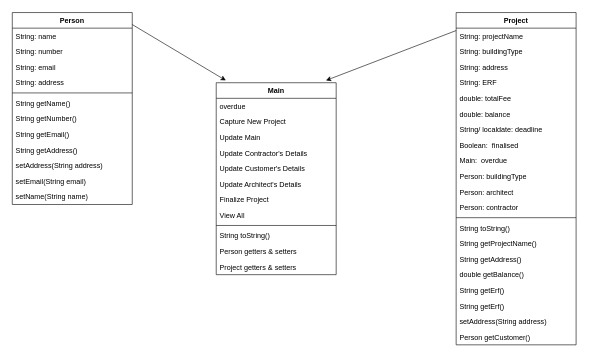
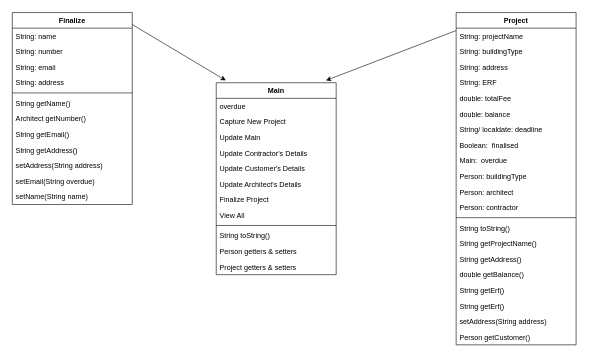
  <mxCell id="0" />
  <mxCell id="1" parent="0" />
  <mxCell id="2" value="Project" style="swimlane;fontStyle=1;align=center;verticalAlign=top;childLayout=stackLayout;horizontal=1;startSize=26;horizontalStack=0;resizeParent=1;resizeParentMax=0;resizeLast=0;collapsible=1;marginBottom=0;" vertex="1" parent="1"><mxGeometry x="760" y="20" width="200" height="554" as="geometry" /></mxCell>
  <mxCell id="3" value="String: projectName" style="text;strokeColor=none;fillColor=none;align=left;verticalAlign=top;spacingLeft=4;spacingRight=4;overflow=hidden;rotatable=0;points=[[0,0.5],[1,0.5]];portConstraint=eastwest;" vertex="1" parent="2"><mxGeometry y="26" width="200" height="26" as="geometry" /></mxCell>
  <mxCell id="4" value="String: buildingType" style="text;strokeColor=none;fillColor=none;align=left;verticalAlign=top;spacingLeft=4;spacingRight=4;overflow=hidden;rotatable=0;points=[[0,0.5],[1,0.5]];portConstraint=eastwest;" vertex="1" parent="2"><mxGeometry y="52" width="200" height="26" as="geometry" /></mxCell>
  <mxCell id="5" value="String: address" style="text;strokeColor=none;fillColor=none;align=left;verticalAlign=top;spacingLeft=4;spacingRight=4;overflow=hidden;rotatable=0;points=[[0,0.5],[1,0.5]];portConstraint=eastwest;" vertex="1" parent="2"><mxGeometry y="78" width="200" height="26" as="geometry" /></mxCell>
  <mxCell id="6" value="String: ERF" style="text;strokeColor=none;fillColor=none;align=left;verticalAlign=top;spacingLeft=4;spacingRight=4;overflow=hidden;rotatable=0;points=[[0,0.5],[1,0.5]];portConstraint=eastwest;" vertex="1" parent="2"><mxGeometry y="104" width="200" height="26" as="geometry" /></mxCell>
  <mxCell id="7" value="double: totalFee" style="text;strokeColor=none;fillColor=none;align=left;verticalAlign=top;spacingLeft=4;spacingRight=4;overflow=hidden;rotatable=0;points=[[0,0.5],[1,0.5]];portConstraint=eastwest;" vertex="1" parent="2"><mxGeometry y="130" width="200" height="26" as="geometry" /></mxCell>
  <mxCell id="8" value="double: balance" style="text;strokeColor=none;fillColor=none;align=left;verticalAlign=top;spacingLeft=4;spacingRight=4;overflow=hidden;rotatable=0;points=[[0,0.5],[1,0.5]];portConstraint=eastwest;" vertex="1" parent="2"><mxGeometry y="156" width="200" height="26" as="geometry" /></mxCell>
  <mxCell id="9" value="String/ localdate: deadline" style="text;strokeColor=none;fillColor=none;align=left;verticalAlign=top;spacingLeft=4;spacingRight=4;overflow=hidden;rotatable=0;points=[[0,0.5],[1,0.5]];portConstraint=eastwest;" vertex="1" parent="2"><mxGeometry y="182" width="200" height="26" as="geometry" /></mxCell>
  <mxCell id="10" value="Boolean:  finalised" style="text;strokeColor=none;fillColor=none;align=left;verticalAlign=top;spacingLeft=4;spacingRight=4;overflow=hidden;rotatable=0;points=[[0,0.5],[1,0.5]];portConstraint=eastwest;" vertex="1" parent="2"><mxGeometry y="208" width="200" height="26" as="geometry" /></mxCell>
  <mxCell id="11" value="Main:  overdue" style="text;strokeColor=none;fillColor=none;align=left;verticalAlign=top;spacingLeft=4;spacingRight=4;overflow=hidden;rotatable=0;points=[[0,0.5],[1,0.5]];portConstraint=eastwest;" vertex="1" parent="2"><mxGeometry y="234" width="200" height="26" as="geometry" /></mxCell>
  <mxCell id="12" value="Person: buildingType" style="text;strokeColor=none;fillColor=none;align=left;verticalAlign=top;spacingLeft=4;spacingRight=4;overflow=hidden;rotatable=0;points=[[0,0.5],[1,0.5]];portConstraint=eastwest;" vertex="1" parent="2"><mxGeometry y="260" width="200" height="26" as="geometry" /></mxCell>
  <mxCell id="13" value="Person: architect" style="text;strokeColor=none;fillColor=none;align=left;verticalAlign=top;spacingLeft=4;spacingRight=4;overflow=hidden;rotatable=0;points=[[0,0.5],[1,0.5]];portConstraint=eastwest;" vertex="1" parent="2"><mxGeometry y="286" width="200" height="26" as="geometry" /></mxCell>
  <mxCell id="14" value="Person: contractor" style="text;strokeColor=none;fillColor=none;align=left;verticalAlign=top;spacingLeft=4;spacingRight=4;overflow=hidden;rotatable=0;points=[[0,0.5],[1,0.5]];portConstraint=eastwest;" vertex="1" parent="2"><mxGeometry y="312" width="200" height="26" as="geometry" /></mxCell>
  <mxCell id="15" value="" style="line;strokeWidth=1;fillColor=none;align=left;verticalAlign=middle;spacingTop=-1;spacingLeft=3;spacingRight=3;rotatable=0;labelPosition=right;points=[];portConstraint=eastwest;strokeColor=inherit;" vertex="1" parent="2"><mxGeometry y="338" width="200" height="8" as="geometry" /></mxCell>
  <mxCell id="16" value="String toString()" style="text;strokeColor=none;fillColor=none;align=left;verticalAlign=top;spacingLeft=4;spacingRight=4;overflow=hidden;rotatable=0;points=[[0,0.5],[1,0.5]];portConstraint=eastwest;" vertex="1" parent="2"><mxGeometry y="346" width="200" height="26" as="geometry" /></mxCell>
  <mxCell id="17" value="String getProjectName()" style="text;strokeColor=none;fillColor=none;align=left;verticalAlign=top;spacingLeft=4;spacingRight=4;overflow=hidden;rotatable=0;points=[[0,0.5],[1,0.5]];portConstraint=eastwest;" vertex="1" parent="2"><mxGeometry y="372" width="200" height="26" as="geometry" /></mxCell>
  <mxCell id="18" value="String getAddress()" style="text;strokeColor=none;fillColor=none;align=left;verticalAlign=top;spacingLeft=4;spacingRight=4;overflow=hidden;rotatable=0;points=[[0,0.5],[1,0.5]];portConstraint=eastwest;" vertex="1" parent="2"><mxGeometry y="398" width="200" height="26" as="geometry" /></mxCell>
  <mxCell id="19" value="double getBalance()" style="text;strokeColor=none;fillColor=none;align=left;verticalAlign=top;spacingLeft=4;spacingRight=4;overflow=hidden;rotatable=0;points=[[0,0.5],[1,0.5]];portConstraint=eastwest;" vertex="1" parent="2"><mxGeometry y="424" width="200" height="26" as="geometry" /></mxCell>
  <mxCell id="20" value="String getErf()" style="text;strokeColor=none;fillColor=none;align=left;verticalAlign=top;spacingLeft=4;spacingRight=4;overflow=hidden;rotatable=0;points=[[0,0.5],[1,0.5]];portConstraint=eastwest;" vertex="1" parent="2"><mxGeometry y="450" width="200" height="26" as="geometry" /></mxCell>
  <mxCell id="21" value="String getErf()" style="text;strokeColor=none;fillColor=none;align=left;verticalAlign=top;spacingLeft=4;spacingRight=4;overflow=hidden;rotatable=0;points=[[0,0.5],[1,0.5]];portConstraint=eastwest;" vertex="1" parent="2"><mxGeometry y="476" width="200" height="26" as="geometry" /></mxCell>
  <mxCell id="22" value="setAddress(String address)" style="text;strokeColor=none;fillColor=none;align=left;verticalAlign=top;spacingLeft=4;spacingRight=4;overflow=hidden;rotatable=0;points=[[0,0.5],[1,0.5]];portConstraint=eastwest;" vertex="1" parent="2"><mxGeometry y="502" width="200" height="26" as="geometry" /></mxCell>
  <mxCell id="23" value="Person getCustomer()" style="text;strokeColor=none;fillColor=none;align=left;verticalAlign=top;spacingLeft=4;spacingRight=4;overflow=hidden;rotatable=0;points=[[0,0.5],[1,0.5]];portConstraint=eastwest;" vertex="1" parent="2"><mxGeometry y="528" width="200" height="26" as="geometry" /></mxCell>
- <mxCell id="24" value="Person" style="swimlane;fontStyle=1;align=center;verticalAlign=top;childLayout=stackLayout;horizontal=1;startSize=26;horizontalStack=0;resizeParent=1;resizeParentMax=0;resizeLast=0;collapsible=1;marginBottom=0;" vertex="1" parent="1"><mxGeometry x="20" y="20" width="200" height="320" as="geometry" /></mxCell>
+ <mxCell id="24" value="Finalize" style="swimlane;fontStyle=1;align=center;verticalAlign=top;childLayout=stackLayout;horizontal=1;startSize=26;horizontalStack=0;resizeParent=1;resizeParentMax=0;resizeLast=0;collapsible=1;marginBottom=0;" vertex="1" parent="1"><mxGeometry x="20" y="20" width="200" height="320" as="geometry" /></mxCell>
  <mxCell id="25" value="String: name" style="text;strokeColor=none;fillColor=none;align=left;verticalAlign=top;spacingLeft=4;spacingRight=4;overflow=hidden;rotatable=0;points=[[0,0.5],[1,0.5]];portConstraint=eastwest;" vertex="1" parent="24"><mxGeometry y="26" width="200" height="26" as="geometry" /></mxCell>
  <mxCell id="26" value="String: number" style="text;strokeColor=none;fillColor=none;align=left;verticalAlign=top;spacingLeft=4;spacingRight=4;overflow=hidden;rotatable=0;points=[[0,0.5],[1,0.5]];portConstraint=eastwest;" vertex="1" parent="24"><mxGeometry y="52" width="200" height="26" as="geometry" /></mxCell>
  <mxCell id="27" value="String: email" style="text;strokeColor=none;fillColor=none;align=left;verticalAlign=top;spacingLeft=4;spacingRight=4;overflow=hidden;rotatable=0;points=[[0,0.5],[1,0.5]];portConstraint=eastwest;" vertex="1" parent="24"><mxGeometry y="78" width="200" height="26" as="geometry" /></mxCell>
  <mxCell id="28" value="String: address" style="text;strokeColor=none;fillColor=none;align=left;verticalAlign=top;spacingLeft=4;spacingRight=4;overflow=hidden;rotatable=0;points=[[0,0.5],[1,0.5]];portConstraint=eastwest;" vertex="1" parent="24"><mxGeometry y="104" width="200" height="26" as="geometry" /></mxCell>
  <mxCell id="29" value="" style="line;strokeWidth=1;fillColor=none;align=left;verticalAlign=middle;spacingTop=-1;spacingLeft=3;spacingRight=3;rotatable=0;labelPosition=right;points=[];portConstraint=eastwest;strokeColor=inherit;" vertex="1" parent="24"><mxGeometry y="130" width="200" height="8" as="geometry" /></mxCell>
  <mxCell id="30" value="String getName()" style="text;strokeColor=none;fillColor=none;align=left;verticalAlign=top;spacingLeft=4;spacingRight=4;overflow=hidden;rotatable=0;points=[[0,0.5],[1,0.5]];portConstraint=eastwest;" vertex="1" parent="24"><mxGeometry y="138" width="200" height="26" as="geometry" /></mxCell>
- <mxCell id="31" value="String getNumber()" style="text;strokeColor=none;fillColor=none;align=left;verticalAlign=top;spacingLeft=4;spacingRight=4;overflow=hidden;rotatable=0;points=[[0,0.5],[1,0.5]];portConstraint=eastwest;" vertex="1" parent="24"><mxGeometry y="164" width="200" height="26" as="geometry" /></mxCell>
+ <mxCell id="31" value="Architect getNumber()" style="text;strokeColor=none;fillColor=none;align=left;verticalAlign=top;spacingLeft=4;spacingRight=4;overflow=hidden;rotatable=0;points=[[0,0.5],[1,0.5]];portConstraint=eastwest;" vertex="1" parent="24"><mxGeometry y="164" width="200" height="26" as="geometry" /></mxCell>
  <mxCell id="32" value="String getEmail()" style="text;strokeColor=none;fillColor=none;align=left;verticalAlign=top;spacingLeft=4;spacingRight=4;overflow=hidden;rotatable=0;points=[[0,0.5],[1,0.5]];portConstraint=eastwest;" vertex="1" parent="24"><mxGeometry y="190" width="200" height="26" as="geometry" /></mxCell>
  <mxCell id="33" value="String getAddress()" style="text;strokeColor=none;fillColor=none;align=left;verticalAlign=top;spacingLeft=4;spacingRight=4;overflow=hidden;rotatable=0;points=[[0,0.5],[1,0.5]];portConstraint=eastwest;" vertex="1" parent="24"><mxGeometry y="216" width="200" height="26" as="geometry" /></mxCell>
  <mxCell id="34" value="setAddress(String address)" style="text;strokeColor=none;fillColor=none;align=left;verticalAlign=top;spacingLeft=4;spacingRight=4;overflow=hidden;rotatable=0;points=[[0,0.5],[1,0.5]];portConstraint=eastwest;" vertex="1" parent="24"><mxGeometry y="242" width="200" height="26" as="geometry" /></mxCell>
- <mxCell id="35" value="setEmail(String email)" style="text;strokeColor=none;fillColor=none;align=left;verticalAlign=top;spacingLeft=4;spacingRight=4;overflow=hidden;rotatable=0;points=[[0,0.5],[1,0.5]];portConstraint=eastwest;" vertex="1" parent="24"><mxGeometry y="268" width="200" height="26" as="geometry" /></mxCell>
+ <mxCell id="35" value="setEmail(String overdue)" style="text;strokeColor=none;fillColor=none;align=left;verticalAlign=top;spacingLeft=4;spacingRight=4;overflow=hidden;rotatable=0;points=[[0,0.5],[1,0.5]];portConstraint=eastwest;" vertex="1" parent="24"><mxGeometry y="268" width="200" height="26" as="geometry" /></mxCell>
  <mxCell id="36" value="setName(String name)" style="text;strokeColor=none;fillColor=none;align=left;verticalAlign=top;spacingLeft=4;spacingRight=4;overflow=hidden;rotatable=0;points=[[0,0.5],[1,0.5]];portConstraint=eastwest;" vertex="1" parent="24"><mxGeometry y="294" width="200" height="26" as="geometry" /></mxCell>
  <mxCell id="37" value="Main" style="swimlane;fontStyle=1;align=center;verticalAlign=top;childLayout=stackLayout;horizontal=1;startSize=26;horizontalStack=0;resizeParent=1;resizeParentMax=0;resizeLast=0;collapsible=1;marginBottom=0;" vertex="1" parent="1"><mxGeometry x="360" y="137" width="200" height="320" as="geometry" /></mxCell>
  <mxCell id="38" value="overdue" style="text;strokeColor=none;fillColor=none;align=left;verticalAlign=top;spacingLeft=4;spacingRight=4;overflow=hidden;rotatable=0;points=[[0,0.5],[1,0.5]];portConstraint=eastwest;" vertex="1" parent="37"><mxGeometry y="26" width="200" height="26" as="geometry" /></mxCell>
  <mxCell id="39" value="Capture New Project" style="text;strokeColor=none;fillColor=none;align=left;verticalAlign=top;spacingLeft=4;spacingRight=4;overflow=hidden;rotatable=0;points=[[0,0.5],[1,0.5]];portConstraint=eastwest;" vertex="1" parent="37"><mxGeometry y="52" width="200" height="26" as="geometry" /></mxCell>
  <mxCell id="40" value="Update Main" style="text;strokeColor=none;fillColor=none;align=left;verticalAlign=top;spacingLeft=4;spacingRight=4;overflow=hidden;rotatable=0;points=[[0,0.5],[1,0.5]];portConstraint=eastwest;" vertex="1" parent="37"><mxGeometry y="78" width="200" height="26" as="geometry" /></mxCell>
  <mxCell id="41" value="Update Contractor's Details" style="text;strokeColor=none;fillColor=none;align=left;verticalAlign=top;spacingLeft=4;spacingRight=4;overflow=hidden;rotatable=0;points=[[0,0.5],[1,0.5]];portConstraint=eastwest;" vertex="1" parent="37"><mxGeometry y="104" width="200" height="26" as="geometry" /></mxCell>
  <mxCell id="42" value="Update Customer's Details" style="text;strokeColor=none;fillColor=none;align=left;verticalAlign=top;spacingLeft=4;spacingRight=4;overflow=hidden;rotatable=0;points=[[0,0.5],[1,0.5]];portConstraint=eastwest;" vertex="1" parent="37"><mxGeometry y="130" width="200" height="26" as="geometry" /></mxCell>
  <mxCell id="43" value="Update Architect's Details" style="text;strokeColor=none;fillColor=none;align=left;verticalAlign=top;spacingLeft=4;spacingRight=4;overflow=hidden;rotatable=0;points=[[0,0.5],[1,0.5]];portConstraint=eastwest;" vertex="1" parent="37"><mxGeometry y="156" width="200" height="26" as="geometry" /></mxCell>
  <mxCell id="44" value="Finalize Project" style="text;strokeColor=none;fillColor=none;align=left;verticalAlign=top;spacingLeft=4;spacingRight=4;overflow=hidden;rotatable=0;points=[[0,0.5],[1,0.5]];portConstraint=eastwest;" vertex="1" parent="37"><mxGeometry y="182" width="200" height="26" as="geometry" /></mxCell>
  <mxCell id="45" value="View All" style="text;strokeColor=none;fillColor=none;align=left;verticalAlign=top;spacingLeft=4;spacingRight=4;overflow=hidden;rotatable=0;points=[[0,0.5],[1,0.5]];portConstraint=eastwest;" vertex="1" parent="37"><mxGeometry y="208" width="200" height="26" as="geometry" /></mxCell>
  <mxCell id="46" value="" style="line;strokeWidth=1;fillColor=none;align=left;verticalAlign=middle;spacingTop=-1;spacingLeft=3;spacingRight=3;rotatable=0;labelPosition=right;points=[];portConstraint=eastwest;strokeColor=inherit;" vertex="1" parent="37"><mxGeometry y="234" width="200" height="8" as="geometry" /></mxCell>
  <mxCell id="47" value="String toString()" style="text;strokeColor=none;fillColor=none;align=left;verticalAlign=top;spacingLeft=4;spacingRight=4;overflow=hidden;rotatable=0;points=[[0,0.5],[1,0.5]];portConstraint=eastwest;" vertex="1" parent="37"><mxGeometry y="242" width="200" height="26" as="geometry" /></mxCell>
  <mxCell id="48" value="Person getters &amp; setters" style="text;strokeColor=none;fillColor=none;align=left;verticalAlign=top;spacingLeft=4;spacingRight=4;overflow=hidden;rotatable=0;points=[[0,0.5],[1,0.5]];portConstraint=eastwest;" vertex="1" parent="37"><mxGeometry y="268" width="200" height="26" as="geometry" /></mxCell>
  <mxCell id="49" value="Project getters &amp; setters" style="text;strokeColor=none;fillColor=none;align=left;verticalAlign=top;spacingLeft=4;spacingRight=4;overflow=hidden;rotatable=0;points=[[0,0.5],[1,0.5]];portConstraint=eastwest;" vertex="1" parent="37"><mxGeometry y="294" width="200" height="26" as="geometry" /></mxCell>
  <mxCell id="50" value="" style="endArrow=classic;html=1;rounded=0;fontFamily=Verdana;fontSize=13;entryX=0.915;entryY=-0.012;entryDx=0;entryDy=0;entryPerimeter=0;" edge="1" parent="1" target="37"><mxGeometry width="50" height="50" relative="1" as="geometry"><mxPoint x="760" y="50" as="sourcePoint" /><mxPoint x="640" y="220" as="targetPoint" /></mxGeometry></mxCell>
  <mxCell id="51" value="" style="endArrow=classic;html=1;rounded=0;fontFamily=Verdana;fontSize=13;entryX=0.08;entryY=-0.012;entryDx=0;entryDy=0;entryPerimeter=0;" edge="1" parent="1" target="37"><mxGeometry width="50" height="50" relative="1" as="geometry"><mxPoint x="220" y="40" as="sourcePoint" /><mxPoint x="383" y="140" as="targetPoint" /></mxGeometry></mxCell>
